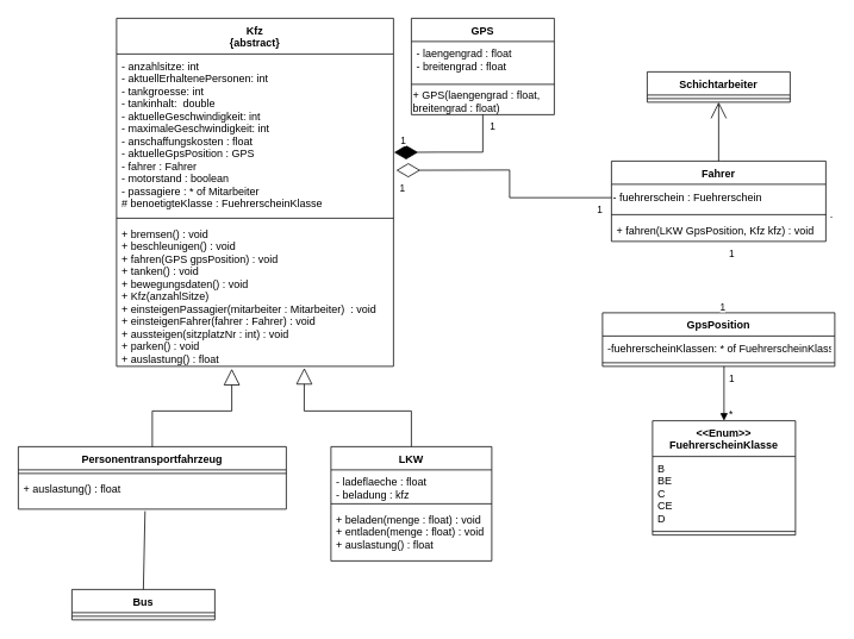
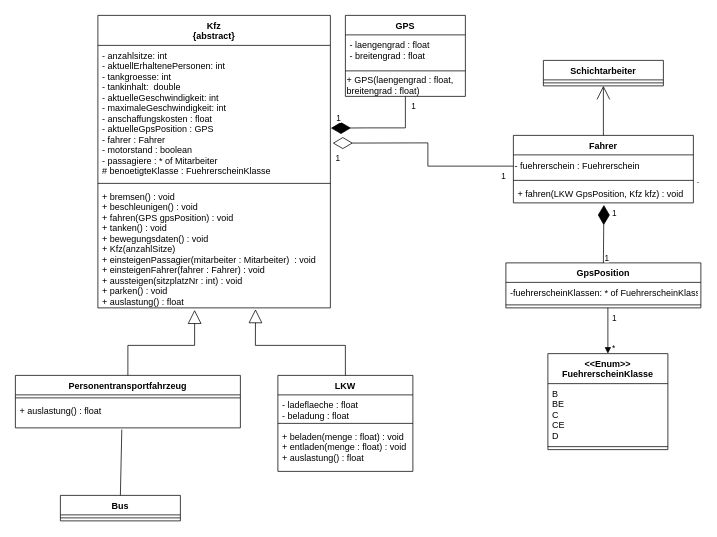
  <mxCell id="0" />
  <mxCell id="1" parent="0" />
  <mxCell id="2" value="Kfz&#10;{abstract}&#10;" style="swimlane;fontStyle=1;align=center;verticalAlign=top;childLayout=stackLayout;horizontal=1;startSize=40;horizontalStack=0;resizeParent=1;resizeParentMax=0;resizeLast=0;collapsible=1;marginBottom=0;" parent="1" vertex="1"><mxGeometry x="130" y="20" width="310" height="390" as="geometry" /></mxCell>
  <mxCell id="3" value="- anzahlsitze: int&#10;- aktuellErhaltenePersonen: int&#10;- tankgroesse: int&#10;- tankinhalt:  double&#10;- aktuelleGeschwindigkeit: int&#10;- maximaleGeschwindigkeit: int&#10;- anschaffungskosten : float&#10;- aktuelleGpsPosition : GPS&#10;- fahrer : Fahrer&#10;- motorstand : boolean&#10;- passagiere : * of Mitarbeiter&#10;# benoetigteKlasse : FuehrerscheinKlasse&#10;&#10;&#10;&#10;&#10;&#10;&#10;" style="text;strokeColor=none;fillColor=none;align=left;verticalAlign=top;spacingLeft=4;spacingRight=4;overflow=hidden;rotatable=0;points=[[0,0.5],[1,0.5]];portConstraint=eastwest;fontStyle=0" parent="2" vertex="1"><mxGeometry y="40" width="310" height="180" as="geometry" /></mxCell>
  <mxCell id="4" value="" style="line;strokeWidth=1;fillColor=none;align=left;verticalAlign=middle;spacingTop=-1;spacingLeft=3;spacingRight=3;rotatable=0;labelPosition=right;points=[];portConstraint=eastwest;" parent="2" vertex="1"><mxGeometry y="220" width="310" height="8" as="geometry" /></mxCell>
  <mxCell id="5" value="+ bremsen() : void&#10;+ beschleunigen() : void&#10;+ fahren(GPS gpsPosition) : void&#10;+ tanken() : void&#10;+ bewegungsdaten() : void&#10;+ Kfz(anzahlSitze)&#10;+ einsteigenPassagier(mitarbeiter : Mitarbeiter)  : void&#10;+ einsteigenFahrer(fahrer : Fahrer) : void&#10;+ aussteigen(sitzplatzNr : int) : void&#10;+ parken() : void&#10;+ auslastung() : float&#10;" style="text;strokeColor=none;fillColor=none;align=left;verticalAlign=top;spacingLeft=4;spacingRight=4;overflow=hidden;rotatable=0;points=[[0,0.5],[1,0.5]];portConstraint=eastwest;" parent="2" vertex="1"><mxGeometry y="228" width="310" height="162" as="geometry" /></mxCell>
  <mxCell id="6" value="GpsPosition" style="swimlane;fontStyle=1;align=center;verticalAlign=top;childLayout=stackLayout;horizontal=1;startSize=26;horizontalStack=0;resizeParent=1;resizeParentMax=0;resizeLast=0;collapsible=1;marginBottom=0;" parent="1" vertex="1"><mxGeometry x="674" y="350" width="260" height="60" as="geometry" /></mxCell>
  <mxCell id="7" value="-fuehrerscheinKlassen: * of FuehrerscheinKlasse&#10;" style="text;strokeColor=none;fillColor=none;align=left;verticalAlign=top;spacingLeft=4;spacingRight=4;overflow=hidden;rotatable=0;points=[[0,0.5],[1,0.5]];portConstraint=eastwest;" parent="6" vertex="1"><mxGeometry y="26" width="260" height="26" as="geometry" /></mxCell>
  <mxCell id="8" value="" style="line;strokeWidth=1;fillColor=none;align=left;verticalAlign=middle;spacingTop=-1;spacingLeft=3;spacingRight=3;rotatable=0;labelPosition=right;points=[];portConstraint=eastwest;" parent="6" vertex="1"><mxGeometry y="52" width="260" height="8" as="geometry" /></mxCell>
  <mxCell id="9" value="Fahrer" style="swimlane;fontStyle=1;align=center;verticalAlign=top;childLayout=stackLayout;horizontal=1;startSize=26;horizontalStack=0;resizeParent=1;resizeParentMax=0;resizeLast=0;collapsible=1;marginBottom=0;" parent="1" vertex="1"><mxGeometry x="684" y="180" width="240" height="90" as="geometry" /></mxCell>
  <mxCell id="10" value="&lt;div align=&quot;left&quot;&gt;- fuehrerschein : Fuehrerschein&lt;br&gt;&lt;/div&gt;" style="text;html=1;strokeColor=none;fillColor=none;align=left;verticalAlign=middle;whiteSpace=wrap;rounded=0;" parent="9" vertex="1"><mxGeometry y="26" width="240" height="30" as="geometry" /></mxCell>
  <mxCell id="11" value="." style="line;strokeWidth=1;fillColor=none;align=left;verticalAlign=middle;spacingTop=-1;spacingLeft=3;spacingRight=3;rotatable=0;labelPosition=right;points=[];portConstraint=eastwest;" parent="9" vertex="1"><mxGeometry y="56" width="240" height="8" as="geometry" /></mxCell>
  <mxCell id="12" value="+ fahren(LKW GpsPosition, Kfz kfz) : void" style="text;strokeColor=none;fillColor=none;align=left;verticalAlign=top;spacingLeft=4;spacingRight=4;overflow=hidden;rotatable=0;points=[[0,0.5],[1,0.5]];portConstraint=eastwest;" parent="9" vertex="1"><mxGeometry y="64" width="240" height="26" as="geometry" /></mxCell>
  <mxCell id="13" value="Schichtarbeiter" style="swimlane;fontStyle=1;align=center;verticalAlign=top;childLayout=stackLayout;horizontal=1;startSize=26;horizontalStack=0;resizeParent=1;resizeParentMax=0;resizeLast=0;collapsible=1;marginBottom=0;" parent="1" vertex="1"><mxGeometry x="724" y="80" width="160" height="34" as="geometry" /></mxCell>
  <mxCell id="14" value="" style="line;strokeWidth=1;fillColor=none;align=left;verticalAlign=middle;spacingTop=-1;spacingLeft=3;spacingRight=3;rotatable=0;labelPosition=right;points=[];portConstraint=eastwest;" parent="13" vertex="1"><mxGeometry y="26" width="160" height="8" as="geometry" /></mxCell>
  <mxCell id="15" value="" style="endArrow=open;endSize=16;endFill=0;html=1;rounded=0;exitX=0.5;exitY=0;exitDx=0;exitDy=0;entryX=0.5;entryY=1;entryDx=0;entryDy=0;" parent="1" source="9" edge="1" target="13"><mxGeometry width="160" relative="1" as="geometry"><mxPoint x="464" y="280" as="sourcePoint" /><mxPoint x="799.657" y="94" as="targetPoint" /></mxGeometry></mxCell>
  <mxCell id="16" value="&lt;&lt;Enum&gt;&gt;&#10;FuehrerscheinKlasse" style="swimlane;fontStyle=1;align=center;verticalAlign=top;childLayout=stackLayout;horizontal=1;startSize=40;horizontalStack=0;resizeParent=1;resizeParentMax=0;resizeLast=0;collapsible=1;marginBottom=0;" parent="1" vertex="1"><mxGeometry x="730" y="471" width="160" height="128" as="geometry" /></mxCell>
  <mxCell id="17" value="B&#10;BE&#10;C&#10;CE&#10;D" style="text;strokeColor=none;fillColor=none;align=left;verticalAlign=top;spacingLeft=4;spacingRight=4;overflow=hidden;rotatable=0;points=[[0,0.5],[1,0.5]];portConstraint=eastwest;" parent="16" vertex="1"><mxGeometry y="40" width="160" height="80" as="geometry" /></mxCell>
  <mxCell id="18" value="" style="line;strokeWidth=1;fillColor=none;align=left;verticalAlign=middle;spacingTop=-1;spacingLeft=3;spacingRight=3;rotatable=0;labelPosition=right;points=[];portConstraint=eastwest;" parent="16" vertex="1"><mxGeometry y="120" width="160" height="8" as="geometry" /></mxCell>
  <mxCell id="19" value="GPS" style="swimlane;fontStyle=1;align=center;verticalAlign=top;childLayout=stackLayout;horizontal=1;startSize=26;horizontalStack=0;resizeParent=1;resizeParentMax=0;resizeLast=0;collapsible=1;marginBottom=0;" parent="1" vertex="1"><mxGeometry x="460" y="20" width="160" height="108" as="geometry" /></mxCell>
  <mxCell id="20" value="- laengengrad : float&#10;- breitengrad : float&#10;" style="text;align=left;verticalAlign=top;spacingLeft=4;spacingRight=4;overflow=hidden;rotatable=0;points=[[0,0.5],[1,0.5]];portConstraint=eastwest;fontStyle=0;" parent="19" vertex="1"><mxGeometry y="26" width="160" height="44" as="geometry" /></mxCell>
  <mxCell id="21" value="" style="line;strokeWidth=1;fillColor=none;align=left;verticalAlign=middle;spacingTop=-1;spacingLeft=3;spacingRight=3;rotatable=0;labelPosition=right;points=[];portConstraint=eastwest;" parent="19" vertex="1"><mxGeometry y="70" width="160" height="8" as="geometry" /></mxCell>
  <mxCell id="22" value="+ GPS(laengengrad : float, breitengrad : float)" style="text;html=1;strokeColor=none;fillColor=none;align=left;verticalAlign=middle;whiteSpace=wrap;rounded=0;" parent="19" vertex="1"><mxGeometry y="78" width="160" height="30" as="geometry" /></mxCell>
  <mxCell id="23" value="Personentransportfahrzeug" style="swimlane;fontStyle=1;align=center;verticalAlign=top;childLayout=stackLayout;horizontal=1;startSize=26;horizontalStack=0;resizeParent=1;resizeParentMax=0;resizeLast=0;collapsible=1;marginBottom=0;" parent="1" vertex="1"><mxGeometry x="20" y="500" width="300" height="70" as="geometry" /></mxCell>
  <mxCell id="24" value="" style="line;strokeWidth=1;fillColor=none;align=left;verticalAlign=middle;spacingTop=-1;spacingLeft=3;spacingRight=3;rotatable=0;labelPosition=right;points=[];portConstraint=eastwest;" parent="23" vertex="1"><mxGeometry y="26" width="300" height="8" as="geometry" /></mxCell>
  <mxCell id="25" value="+ auslastung() : float&#10;" style="text;strokeColor=none;fillColor=none;align=left;verticalAlign=top;spacingLeft=4;spacingRight=4;overflow=hidden;rotatable=0;points=[[0,0.5],[1,0.5]];portConstraint=eastwest;" parent="23" vertex="1"><mxGeometry y="34" width="300" height="36" as="geometry" /></mxCell>
  <mxCell id="26" value="" style="endArrow=block;endSize=16;endFill=0;html=1;rounded=0;exitX=0.5;exitY=0;exitDx=0;exitDy=0;entryX=0.416;entryY=1.017;entryDx=0;entryDy=0;entryPerimeter=0;" parent="1" source="23" edge="1" target="5"><mxGeometry width="160" relative="1" as="geometry"><mxPoint x="550" y="490" as="sourcePoint" /><mxPoint x="272.658" y="436" as="targetPoint" /><Array as="points"><mxPoint x="170" y="460" /><mxPoint x="259" y="460" /></Array></mxGeometry></mxCell>
  <mxCell id="27" value="Bus" style="swimlane;fontStyle=1;align=center;verticalAlign=top;childLayout=stackLayout;horizontal=1;startSize=26;horizontalStack=0;resizeParent=1;resizeParentMax=0;resizeLast=0;collapsible=1;marginBottom=0;" parent="1" vertex="1"><mxGeometry x="80" y="660" width="160" height="34" as="geometry" /></mxCell>
  <mxCell id="28" value="" style="line;strokeWidth=1;fillColor=none;align=left;verticalAlign=middle;spacingTop=-1;spacingLeft=3;spacingRight=3;rotatable=0;labelPosition=right;points=[];portConstraint=eastwest;" parent="27" vertex="1"><mxGeometry y="26" width="160" height="8" as="geometry" /></mxCell>
  <mxCell id="29" value="LKW" style="swimlane;fontStyle=1;align=center;verticalAlign=top;childLayout=stackLayout;horizontal=1;startSize=26;horizontalStack=0;resizeParent=1;resizeParentMax=0;resizeLast=0;collapsible=1;marginBottom=0;" parent="1" vertex="1"><mxGeometry x="370" y="500" width="180" height="128" as="geometry" /></mxCell>
- <mxCell id="30" value="- ladeflaeche : float&#10;- beladung : kfz&#10;" style="text;strokeColor=none;fillColor=none;align=left;verticalAlign=top;spacingLeft=4;spacingRight=4;overflow=hidden;rotatable=0;points=[[0,0.5],[1,0.5]];portConstraint=eastwest;" parent="29" vertex="1"><mxGeometry y="26" width="180" height="34" as="geometry" /></mxCell>
+ <mxCell id="30" value="- ladeflaeche : float&#10;- beladung : float&#10;" style="text;strokeColor=none;fillColor=none;align=left;verticalAlign=top;spacingLeft=4;spacingRight=4;overflow=hidden;rotatable=0;points=[[0,0.5],[1,0.5]];portConstraint=eastwest;" parent="29" vertex="1"><mxGeometry y="26" width="180" height="34" as="geometry" /></mxCell>
  <mxCell id="31" value="" style="line;strokeWidth=1;fillColor=none;align=left;verticalAlign=middle;spacingTop=-1;spacingLeft=3;spacingRight=3;rotatable=0;labelPosition=right;points=[];portConstraint=eastwest;" parent="29" vertex="1"><mxGeometry y="60" width="180" height="8" as="geometry" /></mxCell>
  <mxCell id="32" value="+ beladen(menge : float) : void&#10;+ entladen(menge : float) : void&#10;+ auslastung() : float&#10;" style="text;strokeColor=none;fillColor=none;align=left;verticalAlign=top;spacingLeft=4;spacingRight=4;overflow=hidden;rotatable=0;points=[[0,0.5],[1,0.5]];portConstraint=eastwest;" parent="29" vertex="1"><mxGeometry y="68" width="180" height="60" as="geometry" /></mxCell>
  <mxCell id="33" value="" style="endArrow=none;endSize=16;endFill=0;html=1;rounded=0;exitX=0.5;exitY=0;exitDx=0;exitDy=0;entryX=0.473;entryY=1.064;entryDx=0;entryDy=0;entryPerimeter=0;" parent="1" source="27" target="25" edge="1"><mxGeometry width="160" relative="1" as="geometry"><mxPoint x="450" y="420" as="sourcePoint" /><mxPoint x="610" y="420" as="targetPoint" /></mxGeometry></mxCell>
  <mxCell id="34" value="" style="endArrow=block;endSize=16;endFill=0;html=1;rounded=0;exitX=0.5;exitY=0;exitDx=0;exitDy=0;entryX=0.678;entryY=1.011;entryDx=0;entryDy=0;entryPerimeter=0;" parent="1" source="29" edge="1" target="5"><mxGeometry width="160" relative="1" as="geometry"><mxPoint x="590" y="400" as="sourcePoint" /><mxPoint x="362.5" y="436" as="targetPoint" /><Array as="points"><mxPoint x="460" y="460" /><mxPoint x="340" y="460" /></Array></mxGeometry></mxCell>
  <mxCell id="35" value="&lt;span style=&quot;color: rgb(0, 0, 0); font-family: helvetica; font-size: 11px; font-style: normal; font-weight: 400; letter-spacing: normal; text-align: left; text-indent: 0px; text-transform: none; word-spacing: 0px; background-color: rgb(255, 255, 255); display: inline; float: none;&quot;&gt;1&lt;/span&gt;" style="text;whiteSpace=wrap;html=1;" vertex="1" parent="1"><mxGeometry x="804" y="330" width="30" height="30" as="geometry" /></mxCell>
+ <mxCell id="36" value="" style="endArrow=diamondThin;endFill=1;endSize=24;html=1;rounded=0;entryX=0.503;entryY=1.106;entryDx=0;entryDy=0;entryPerimeter=0;exitX=0.5;exitY=0;exitDx=0;exitDy=0;" edge="1" parent="1" source="6" target="12"><mxGeometry width="160" relative="1" as="geometry"><mxPoint x="784" y="310" as="sourcePoint" /><mxPoint x="944" y="310" as="targetPoint" /></mxGeometry></mxCell>
  <mxCell id="37" value="&lt;span style=&quot;color: rgb(0, 0, 0); font-family: helvetica; font-size: 11px; font-style: normal; font-weight: 400; letter-spacing: normal; text-align: left; text-indent: 0px; text-transform: none; word-spacing: 0px; background-color: rgb(255, 255, 255); display: inline; float: none;&quot;&gt;1&lt;/span&gt;" style="text;whiteSpace=wrap;html=1;" vertex="1" parent="1"><mxGeometry x="814" y="270" width="30" height="30" as="geometry" /></mxCell>
  <mxCell id="38" value="1" style="endArrow=diamondThin;endFill=0;endSize=24;html=1;rounded=0;exitX=0;exitY=0.5;exitDx=0;exitDy=0;entryX=1.01;entryY=0.724;entryDx=0;entryDy=0;entryPerimeter=0;" edge="1" parent="1" source="10" target="3"><mxGeometry x="0.95" y="20" width="160" relative="1" as="geometry"><mxPoint x="550" y="270" as="sourcePoint" /><mxPoint x="550" y="208" as="targetPoint" /><Array as="points"><mxPoint x="570" y="221" /><mxPoint x="570" y="190" /></Array><mxPoint as="offset" /></mxGeometry></mxCell>
  <mxCell id="39" value="1" style="edgeLabel;html=1;align=center;verticalAlign=middle;resizable=0;points=[];" vertex="1" connectable="0" parent="38"><mxGeometry x="-0.457" y="-2" relative="1" as="geometry"><mxPoint x="60" y="15" as="offset" /></mxGeometry></mxCell>
  <mxCell id="40" value="" style="endArrow=diamondThin;endFill=1;endSize=24;html=1;rounded=0;entryX=1.002;entryY=0.613;entryDx=0;entryDy=0;entryPerimeter=0;exitX=0.5;exitY=1;exitDx=0;exitDy=0;" edge="1" parent="1" source="22" target="3"><mxGeometry width="160" relative="1" as="geometry"><mxPoint x="490" y="217.24" as="sourcePoint" /><mxPoint x="490.72" y="139.996" as="targetPoint" /><Array as="points"><mxPoint x="540" y="170" /><mxPoint x="490" y="170" /></Array></mxGeometry></mxCell>
  <mxCell id="41" value="1" style="edgeLabel;html=1;align=center;verticalAlign=middle;resizable=0;points=[];" vertex="1" connectable="0" parent="1"><mxGeometry x="680.19" y="244" as="geometry"><mxPoint x="-230" y="-88" as="offset" /></mxGeometry></mxCell>
  <mxCell id="42" value="1" style="edgeLabel;html=1;align=center;verticalAlign=middle;resizable=0;points=[];" vertex="1" connectable="0" parent="1"><mxGeometry x="550" y="140" as="geometry" /></mxCell>
  <mxCell id="43" value="" style="html=1;verticalAlign=bottom;endArrow=block;rounded=0;entryX=0.5;entryY=0;entryDx=0;entryDy=0;" edge="1" parent="1" target="16"><mxGeometry width="80" relative="1" as="geometry"><mxPoint x="810" y="410" as="sourcePoint" /><mxPoint x="750" y="450" as="targetPoint" /></mxGeometry></mxCell>
  <mxCell id="44" value="&lt;span style=&quot;color: rgb(0, 0, 0); font-family: helvetica; font-size: 11px; font-style: normal; font-weight: 400; letter-spacing: normal; text-align: left; text-indent: 0px; text-transform: none; word-spacing: 0px; background-color: rgb(255, 255, 255); display: inline; float: none;&quot;&gt;1&lt;/span&gt;" style="text;whiteSpace=wrap;html=1;" vertex="1" parent="1"><mxGeometry x="814" y="410" width="30" height="30" as="geometry" /></mxCell>
  <mxCell id="45" value="&lt;font face=&quot;helvetica&quot;&gt;&lt;span style=&quot;font-size: 11px ; background-color: rgb(255 , 255 , 255)&quot;&gt;*&lt;/span&gt;&lt;/font&gt;" style="text;whiteSpace=wrap;html=1;" vertex="1" parent="1"><mxGeometry x="814" y="450" width="26" height="30" as="geometry" /></mxCell>
